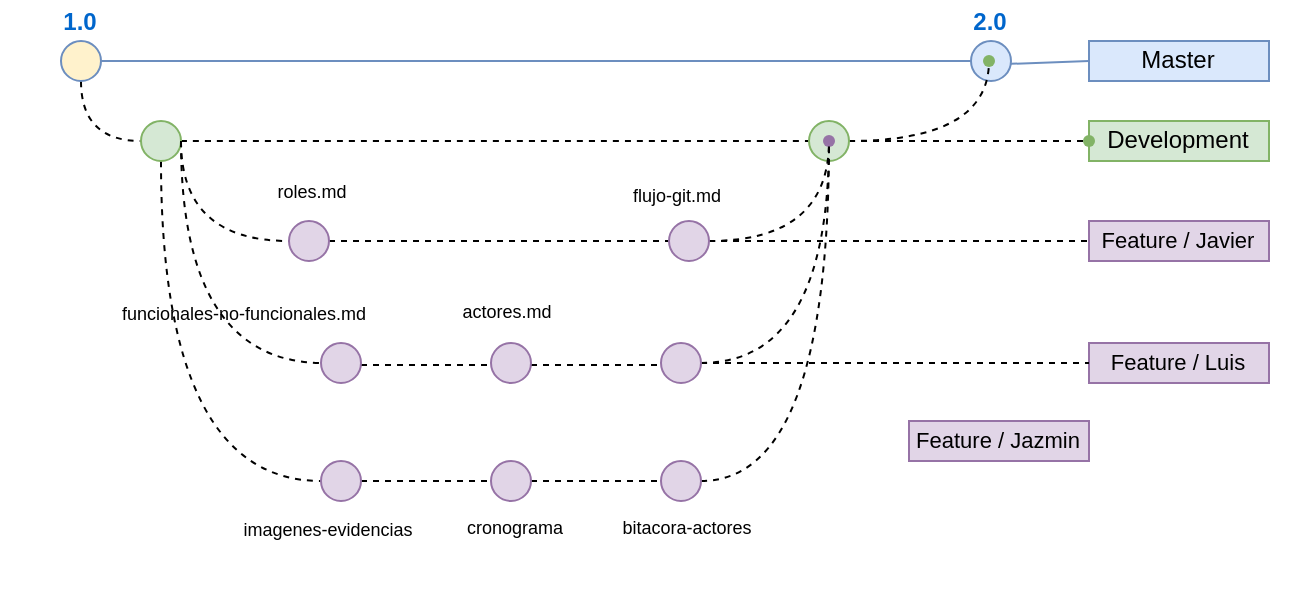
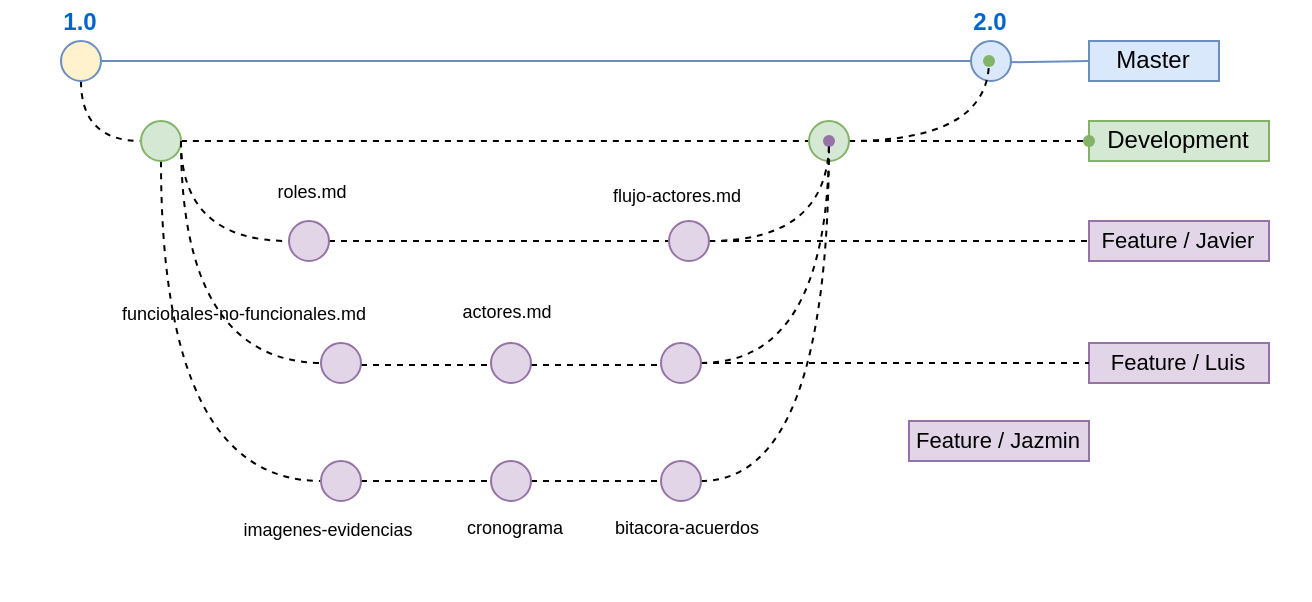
  <mxCell id="0" />
  <mxCell id="1" parent="0" />
  <mxCell id="2" value="" style="edgeStyle=orthogonalEdgeStyle;rounded=0;orthogonalLoop=1;jettySize=auto;html=1;dashed=1;endArrow=none;startFill=0;curved=1;" edge="1" parent="1" source="3" target="14"><mxGeometry relative="1" as="geometry"><Array as="points"><mxPoint x="40" y="70" /></Array></mxGeometry></mxCell>
  <mxCell id="3" value="1.0" style="ellipse;whiteSpace=wrap;html=1;aspect=fixed;fillColor=#fff2cc;strokeColor=#6c8ebf;fontStyle=1;labelPosition=center;verticalLabelPosition=top;align=center;verticalAlign=bottom;fontColor=#0066CC;" parent="1" vertex="1"><mxGeometry x="30" y="20" width="20" height="20" as="geometry" /></mxCell>
- <mxCell id="4" value="Master" style="text;html=1;strokeColor=#6c8ebf;fillColor=#dae8fc;align=center;verticalAlign=middle;whiteSpace=wrap;rounded=0;" parent="1" vertex="1"><mxGeometry x="544" y="20" width="90" height="20" as="geometry" /></mxCell>
+ <mxCell id="4" value="Master" style="text;html=1;strokeColor=#6c8ebf;fillColor=#dae8fc;align=center;verticalAlign=middle;whiteSpace=wrap;rounded=0;" parent="1" vertex="1"><mxGeometry x="544" y="20" width="65" height="20" as="geometry" /></mxCell>
  <mxCell id="5" value="" style="endArrow=none;dashed=0;html=1;fillColor=#dae8fc;strokeColor=#6c8ebf;entryX=0;entryY=0.5;entryDx=0;entryDy=0;" parent="1" source="6" target="4" edge="1"><mxGeometry width="50" height="50" relative="1" as="geometry"><mxPoint x="50" y="30" as="sourcePoint" /><mxPoint x="720" y="30" as="targetPoint" /></mxGeometry></mxCell>
  <mxCell id="6" value="2.0" style="ellipse;whiteSpace=wrap;html=1;aspect=fixed;fillColor=#dae8fc;strokeColor=#6c8ebf;fontStyle=1;labelPosition=center;verticalLabelPosition=top;align=center;verticalAlign=bottom;fontColor=#0066CC;" parent="1" vertex="1"><mxGeometry x="485" y="20" width="20" height="20" as="geometry" /></mxCell>
  <mxCell id="7" value="" style="endArrow=none;dashed=0;html=1;fillColor=#dae8fc;strokeColor=#6c8ebf;" parent="1" source="3" target="6" edge="1"><mxGeometry width="50" height="50" relative="1" as="geometry"><mxPoint x="50" y="30" as="sourcePoint" /><mxPoint x="690" y="30" as="targetPoint" /><Array as="points" /></mxGeometry></mxCell>
  <mxCell id="8" value="&lt;font style=&quot;font-size: 11px;&quot;&gt;Feature / Javier&lt;/font&gt;" style="text;html=1;strokeColor=#9673a6;fillColor=#e1d5e7;align=center;verticalAlign=middle;whiteSpace=wrap;rounded=0;" parent="1" vertex="1"><mxGeometry x="544" y="110" width="90" height="20" as="geometry" /></mxCell>
  <mxCell id="9" value="&lt;font style=&quot;font-size: 11px;&quot;&gt;Feature / Luis&lt;/font&gt;" style="text;html=1;strokeColor=#9673a6;fillColor=#e1d5e7;align=center;verticalAlign=middle;whiteSpace=wrap;rounded=0;" parent="1" vertex="1"><mxGeometry x="544" y="171" width="90" height="20" as="geometry" /></mxCell>
  <mxCell id="10" value="Development" style="text;html=1;strokeColor=#82b366;fillColor=#d5e8d4;align=center;verticalAlign=middle;whiteSpace=wrap;rounded=0;" parent="1" vertex="1"><mxGeometry x="544" y="60" width="90" height="20" as="geometry" /></mxCell>
  <mxCell id="11" value="" style="edgeStyle=orthogonalEdgeStyle;rounded=0;orthogonalLoop=1;jettySize=auto;html=1;dashed=1;curved=1;endArrow=none;startFill=0;" edge="1" parent="1" source="14" target="17"><mxGeometry relative="1" as="geometry" /></mxCell>
  <mxCell id="12" value="" style="edgeStyle=orthogonalEdgeStyle;rounded=0;orthogonalLoop=1;jettySize=auto;html=1;dashed=1;endArrow=none;startFill=0;curved=1;" edge="1" parent="1" source="14" target="21"><mxGeometry relative="1" as="geometry"><Array as="points"><mxPoint x="90" y="120" /></Array></mxGeometry></mxCell>
  <mxCell id="13" value="" style="edgeStyle=orthogonalEdgeStyle;rounded=0;orthogonalLoop=1;jettySize=auto;html=1;entryX=0;entryY=0.5;entryDx=0;entryDy=0;dashed=1;endArrow=none;startFill=0;curved=1;" edge="1" parent="1" source="14" target="40"><mxGeometry relative="1" as="geometry"><mxPoint x="20" y="70" as="targetPoint" /><Array as="points"><mxPoint x="80" y="240" /></Array></mxGeometry></mxCell>
  <mxCell id="14" value="" style="ellipse;whiteSpace=wrap;html=1;verticalAlign=bottom;fillColor=#d5e8d4;strokeColor=#82b366;fontStyle=1;" vertex="1" parent="1"><mxGeometry x="70" y="60" width="20" height="20" as="geometry" /></mxCell>
  <mxCell id="15" value="" style="edgeStyle=orthogonalEdgeStyle;rounded=0;orthogonalLoop=1;jettySize=auto;html=1;dashed=1;curved=1;endArrow=none;startFill=0;" edge="1" parent="1" source="17" target="18"><mxGeometry relative="1" as="geometry" /></mxCell>
  <mxCell id="16" value="" style="edgeStyle=orthogonalEdgeStyle;rounded=0;orthogonalLoop=1;jettySize=auto;html=1;dashed=1;endArrow=none;startFill=0;" edge="1" parent="1" source="17" target="19"><mxGeometry relative="1" as="geometry" /></mxCell>
  <mxCell id="17" value="" style="ellipse;whiteSpace=wrap;html=1;verticalAlign=bottom;fillColor=#d5e8d4;strokeColor=#82b366;fontStyle=1;" vertex="1" parent="1"><mxGeometry x="404" y="60" width="20" height="20" as="geometry" /></mxCell>
  <mxCell id="18" value="" style="shape=waypoint;sketch=0;size=6;pointerEvents=1;points=[];fillColor=#d5e8d4;resizable=0;rotatable=0;perimeter=centerPerimeter;snapToPoint=1;verticalAlign=bottom;strokeColor=#82b366;fontStyle=1;" vertex="1" parent="1"><mxGeometry x="484" y="20" width="20" height="20" as="geometry" /></mxCell>
  <mxCell id="19" value="" style="shape=waypoint;sketch=0;size=6;pointerEvents=1;points=[];fillColor=#d5e8d4;resizable=0;rotatable=0;perimeter=centerPerimeter;snapToPoint=1;verticalAlign=bottom;strokeColor=#82b366;fontStyle=1;" vertex="1" parent="1"><mxGeometry x="534" y="60" width="20" height="20" as="geometry" /></mxCell>
  <mxCell id="20" value="" style="edgeStyle=orthogonalEdgeStyle;rounded=0;orthogonalLoop=1;jettySize=auto;html=1;dashed=1;endArrow=none;startFill=0;entryX=0;entryY=0.5;entryDx=0;entryDy=0;" edge="1" parent="1" source="21" target="24"><mxGeometry relative="1" as="geometry"><mxPoint x="245" y="120" as="targetPoint" /></mxGeometry></mxCell>
  <mxCell id="21" value="" style="ellipse;whiteSpace=wrap;html=1;verticalAlign=bottom;fillColor=#e1d5e7;strokeColor=#9673a6;fontStyle=1;" vertex="1" parent="1"><mxGeometry x="144" y="110" width="20" height="20" as="geometry" /></mxCell>
  <mxCell id="22" value="" style="edgeStyle=orthogonalEdgeStyle;rounded=0;orthogonalLoop=1;jettySize=auto;html=1;curved=1;dashed=1;endArrow=none;startFill=0;" edge="1" parent="1" source="24" target="31"><mxGeometry relative="1" as="geometry" /></mxCell>
  <mxCell id="23" value="" style="edgeStyle=orthogonalEdgeStyle;rounded=0;orthogonalLoop=1;jettySize=auto;html=1;dashed=1;endArrow=none;startFill=0;" edge="1" parent="1" source="24" target="8"><mxGeometry relative="1" as="geometry"><mxPoint x="424" y="144.02" as="targetPoint" /></mxGeometry></mxCell>
  <mxCell id="24" value="" style="ellipse;whiteSpace=wrap;html=1;verticalAlign=bottom;fillColor=#e1d5e7;strokeColor=#9673a6;fontStyle=1;" vertex="1" parent="1"><mxGeometry x="334" y="110" width="20" height="20" as="geometry" /></mxCell>
  <mxCell id="25" value="" style="edgeStyle=orthogonalEdgeStyle;rounded=0;orthogonalLoop=1;jettySize=auto;html=1;curved=1;endArrow=none;startFill=0;dashed=1;entryX=0;entryY=0.5;entryDx=0;entryDy=0;" edge="1" parent="1" source="14" target="27"><mxGeometry relative="1" as="geometry"><mxPoint x="82" y="80" as="sourcePoint" /><mxPoint x="100" y="160" as="targetPoint" /><Array as="points"><mxPoint x="90" y="180" /><mxPoint x="160" y="180" /></Array></mxGeometry></mxCell>
  <mxCell id="26" value="" style="edgeStyle=orthogonalEdgeStyle;rounded=0;orthogonalLoop=1;jettySize=auto;html=1;dashed=1;endArrow=none;startFill=0;" edge="1" parent="1"><mxGeometry relative="1" as="geometry"><mxPoint x="180" y="182" as="sourcePoint" /><mxPoint x="245" y="182" as="targetPoint" /></mxGeometry></mxCell>
  <mxCell id="27" value="" style="ellipse;whiteSpace=wrap;html=1;verticalAlign=bottom;fillColor=#e1d5e7;strokeColor=#9673a6;fontStyle=1;" vertex="1" parent="1"><mxGeometry x="160" y="171" width="20" height="20" as="geometry" /></mxCell>
  <mxCell id="28" value="" style="edgeStyle=orthogonalEdgeStyle;rounded=0;orthogonalLoop=1;jettySize=auto;html=1;dashed=1;endArrow=none;startFill=0;" edge="1" parent="1"><mxGeometry relative="1" as="geometry"><mxPoint x="265" y="182" as="sourcePoint" /><mxPoint x="330" y="182" as="targetPoint" /></mxGeometry></mxCell>
  <mxCell id="29" value="" style="ellipse;whiteSpace=wrap;html=1;verticalAlign=bottom;fillColor=#e1d5e7;strokeColor=#9673a6;fontStyle=1;" vertex="1" parent="1"><mxGeometry x="245" y="171" width="20" height="20" as="geometry" /></mxCell>
  <mxCell id="30" value="&lt;font style=&quot;font-size: 11px;&quot;&gt;Feature / Jazmin&lt;/font&gt;" style="text;html=1;strokeColor=#9673a6;fillColor=#e1d5e7;align=center;verticalAlign=middle;whiteSpace=wrap;rounded=0;" vertex="1" parent="1"><mxGeometry x="454" y="210" width="90" height="20" as="geometry" /></mxCell>
  <mxCell id="31" value="" style="shape=waypoint;sketch=0;size=6;pointerEvents=1;points=[];fillColor=#e1d5e7;resizable=0;rotatable=0;perimeter=centerPerimeter;snapToPoint=1;verticalAlign=bottom;strokeColor=#9673a6;fontStyle=1;" vertex="1" parent="1"><mxGeometry x="404" y="60" width="20" height="20" as="geometry" /></mxCell>
  <mxCell id="32" value="" style="edgeStyle=orthogonalEdgeStyle;rounded=0;orthogonalLoop=1;jettySize=auto;html=1;entryX=1.291;entryY=1.241;entryDx=0;entryDy=0;entryPerimeter=0;dashed=1;curved=1;endArrow=none;startFill=0;" edge="1" parent="1" source="34" target="31"><mxGeometry relative="1" as="geometry"><mxPoint x="400" y="155" as="targetPoint" /></mxGeometry></mxCell>
  <mxCell id="33" value="" style="edgeStyle=orthogonalEdgeStyle;rounded=0;orthogonalLoop=1;jettySize=auto;html=1;endArrow=none;startFill=0;dashed=1;entryX=0;entryY=0.5;entryDx=0;entryDy=0;" edge="1" parent="1" source="34" target="9"><mxGeometry relative="1" as="geometry"><mxPoint x="540" y="160" as="targetPoint" /></mxGeometry></mxCell>
  <mxCell id="34" value="" style="ellipse;whiteSpace=wrap;html=1;verticalAlign=bottom;fillColor=#e1d5e7;strokeColor=#9673a6;fontStyle=1;" vertex="1" parent="1"><mxGeometry x="330" y="171" width="20" height="20" as="geometry" /></mxCell>
  <mxCell id="35" value="&lt;font style=&quot;font-size: 9px;&quot;&gt;roles.md&lt;/font&gt;" style="text;html=1;align=center;verticalAlign=middle;whiteSpace=wrap;rounded=0;" vertex="1" parent="1"><mxGeometry x="126" y="80" width="60" height="30" as="geometry" /></mxCell>
- <mxCell id="36" value="&lt;font style=&quot;font-size: 9px;&quot;&gt;flujo-git.md&lt;/font&gt;" style="text;html=1;align=center;verticalAlign=middle;whiteSpace=wrap;rounded=0;" vertex="1" parent="1"><mxGeometry x="291" y="82" width="95" height="30" as="geometry" /></mxCell>
+ <mxCell id="36" value="&lt;font style=&quot;font-size: 9px;&quot;&gt;flujo-actores.md&lt;/font&gt;" style="text;html=1;align=center;verticalAlign=middle;whiteSpace=wrap;rounded=0;" vertex="1" parent="1"><mxGeometry x="291" y="82" width="95" height="30" as="geometry" /></mxCell>
  <mxCell id="37" value="&lt;font style=&quot;font-size: 9px;&quot;&gt;funcionales-no-funcionales.md&lt;/font&gt;" style="text;html=1;align=center;verticalAlign=middle;whiteSpace=wrap;rounded=0;" vertex="1" parent="1"><mxGeometry x="20" y="141" width="204" height="30" as="geometry" /></mxCell>
  <mxCell id="38" value="&lt;font style=&quot;font-size: 9px;&quot;&gt;actores.md&lt;/font&gt;" style="text;html=1;align=center;verticalAlign=middle;whiteSpace=wrap;rounded=0;" vertex="1" parent="1"><mxGeometry x="219" y="140" width="69" height="30" as="geometry" /></mxCell>
  <mxCell id="39" value="" style="edgeStyle=orthogonalEdgeStyle;rounded=0;orthogonalLoop=1;jettySize=auto;html=1;dashed=1;endArrow=none;startFill=0;" edge="1" parent="1" source="40" target="42"><mxGeometry relative="1" as="geometry" /></mxCell>
  <mxCell id="40" value="" style="ellipse;whiteSpace=wrap;html=1;verticalAlign=bottom;fillColor=#e1d5e7;strokeColor=#9673a6;fontStyle=1;" vertex="1" parent="1"><mxGeometry x="160" y="230" width="20" height="20" as="geometry" /></mxCell>
  <mxCell id="41" value="" style="edgeStyle=orthogonalEdgeStyle;rounded=0;orthogonalLoop=1;jettySize=auto;html=1;dashed=1;endArrow=none;startFill=0;" edge="1" parent="1" source="42" target="44"><mxGeometry relative="1" as="geometry" /></mxCell>
  <mxCell id="42" value="" style="ellipse;whiteSpace=wrap;html=1;verticalAlign=bottom;fillColor=#e1d5e7;strokeColor=#9673a6;fontStyle=1;" vertex="1" parent="1"><mxGeometry x="245" y="230" width="20" height="20" as="geometry" /></mxCell>
  <mxCell id="43" value="" style="edgeStyle=orthogonalEdgeStyle;rounded=0;orthogonalLoop=1;jettySize=auto;html=1;entryX=0.622;entryY=0.66;entryDx=0;entryDy=0;entryPerimeter=0;dashed=1;endArrow=none;startFill=0;curved=1;" edge="1" parent="1" source="44" target="31"><mxGeometry relative="1" as="geometry"><mxPoint x="380" y="240" as="targetPoint" /></mxGeometry></mxCell>
  <mxCell id="44" value="" style="ellipse;whiteSpace=wrap;html=1;verticalAlign=bottom;fillColor=#e1d5e7;strokeColor=#9673a6;fontStyle=1;" vertex="1" parent="1"><mxGeometry x="330" y="230" width="20" height="20" as="geometry" /></mxCell>
  <mxCell id="45" value="&lt;font style=&quot;font-size: 9px;&quot;&gt;imagenes-evidencias&lt;/font&gt;" style="text;html=1;align=center;verticalAlign=middle;whiteSpace=wrap;rounded=0;" vertex="1" parent="1"><mxGeometry x="119" y="249" width="90" height="30" as="geometry" /></mxCell>
  <mxCell id="46" value="&lt;font style=&quot;font-size: 9px;&quot;&gt;cronograma&lt;/font&gt;" style="text;html=1;align=center;verticalAlign=middle;whiteSpace=wrap;rounded=0;" vertex="1" parent="1"><mxGeometry x="227" y="248" width="61" height="30" as="geometry" /></mxCell>
- <mxCell id="47" value="&lt;font style=&quot;font-size: 9px;&quot;&gt;bitacora-actores&lt;/font&gt;" style="text;html=1;align=center;verticalAlign=middle;whiteSpace=wrap;rounded=0;" vertex="1" parent="1"><mxGeometry x="304" y="248" width="79" height="30" as="geometry" /></mxCell>
+ <mxCell id="47" value="&lt;font style=&quot;font-size: 9px;&quot;&gt;bitacora-acuerdos&lt;/font&gt;" style="text;html=1;align=center;verticalAlign=middle;whiteSpace=wrap;rounded=0;" vertex="1" parent="1"><mxGeometry x="304" y="248" width="79" height="30" as="geometry" /></mxCell>
